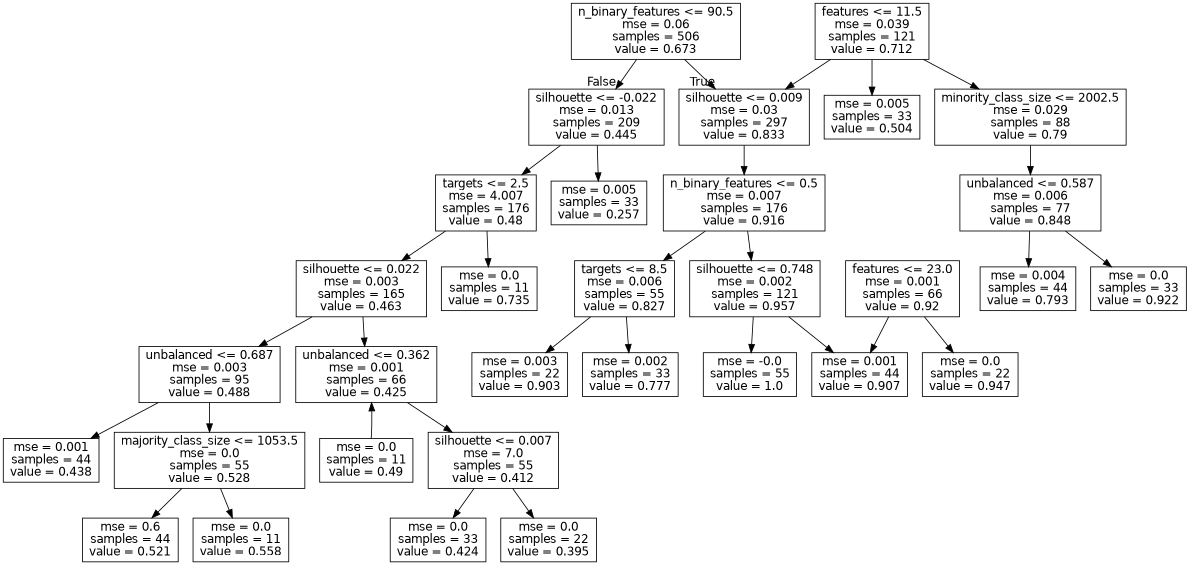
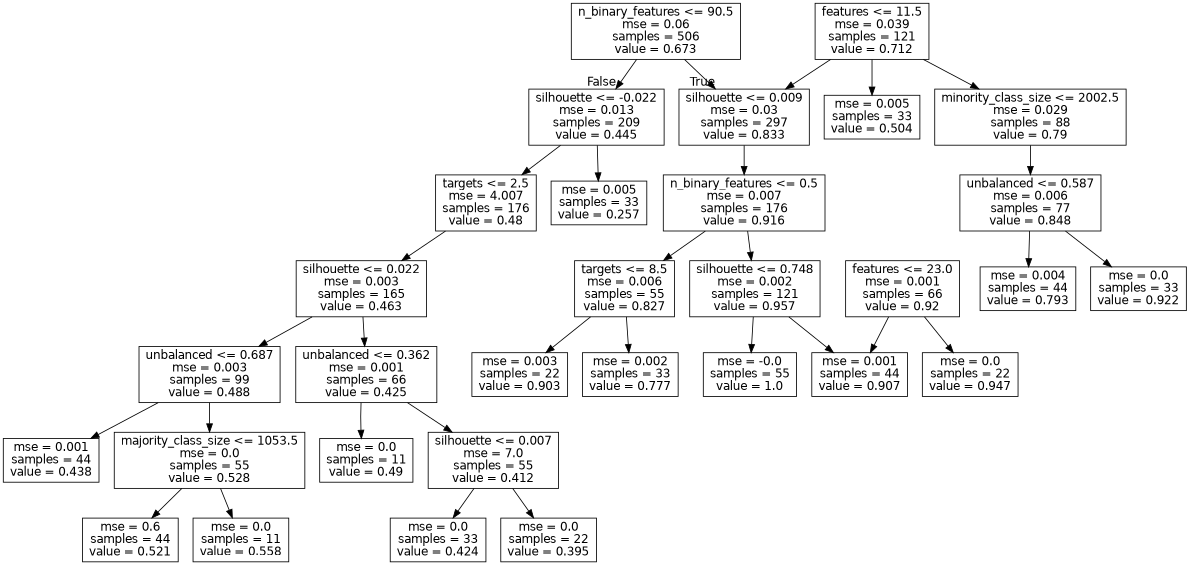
  digraph {
    fontname="DejaVu Sans"
    node [fontname="DejaVu Sans" shape=box]
    edge [fontname="DejaVu Sans"]
    n1 [label="n_binary_features <= 90.5\nmse = 0.06\nsamples = 506\nvalue = 0.673"]
    n2 [label="silhouette <= 0.009\nmse = 0.03\nsamples = 297\nvalue = 0.833"]
    n3 [label="silhouette <= -0.022\nmse = 0.013\nsamples = 209\nvalue = 0.445"]
    n4 [label="n_binary_features <= 0.5\nmse = 0.007\nsamples = 176\nvalue = 0.916"]
    n5 [label="mse = 0.005\nsamples = 33\nvalue = 0.257"]
    n6 [label="targets <= 2.5\nmse = 4.007\nsamples = 176\nvalue = 0.48"]
    n7 [label="features <= 11.5\nmse = 0.039\nsamples = 121\nvalue = 0.712"]
    n8 [label="mse = 0.005\nsamples = 33\nvalue = 0.504"]
    n9 [label="minority_class_size <= 2002.5\nmse = 0.029\nsamples = 88\nvalue = 0.79"]
    n10 [label="silhouette <= 0.748\nmse = 0.002\nsamples = 121\nvalue = 0.957"]
    n11 [label="targets <= 8.5\nmse = 0.006\nsamples = 55\nvalue = 0.827"]
    n12 [label="unbalanced <= 0.587\nmse = 0.006\nsamples = 77\nvalue = 0.848"]
    n13 [label="mse = 0.0\nsamples = 33\nvalue = 0.922"]
    n14 [label="mse = 0.004\nsamples = 44\nvalue = 0.793"]
    n15 [label="mse = -0.0\nsamples = 55\nvalue = 1.0"]
    n16 [label="mse = 0.001\nsamples = 44\nvalue = 0.907"]
    n17 [label="mse = 0.002\nsamples = 33\nvalue = 0.777"]
    n18 [label="mse = 0.003\nsamples = 22\nvalue = 0.903"]
    n19 [label="features <= 23.0\nmse = 0.001\nsamples = 66\nvalue = 0.92"]
    n20 [label="mse = 0.0\nsamples = 22\nvalue = 0.947"]
-   n21 [label="mse = 0.0\nsamples = 11\nvalue = 0.735"]
    n22 [label="silhouette <= 0.022\nmse = 0.003\nsamples = 165\nvalue = 0.463"]
    n23 [label="unbalanced <= 0.362\nmse = 0.001\nsamples = 66\nvalue = 0.425"]
-   n24 [label="unbalanced <= 0.687\nmse = 0.003\nsamples = 95\nvalue = 0.488"]
+   n24 [label="unbalanced <= 0.687\nmse = 0.003\nsamples = 99\nvalue = 0.488"]
    n25 [label="mse = 0.0\nsamples = 11\nvalue = 0.49"]
    n26 [label="silhouette <= 0.007\nmse = 7.0\nsamples = 55\nvalue = 0.412"]
    n27 [label="mse = 0.001\nsamples = 44\nvalue = 0.438"]
    n28 [label="majority_class_size <= 1053.5\nmse = 0.0\nsamples = 55\nvalue = 0.528"]
    n29 [label="mse = 0.0\nsamples = 33\nvalue = 0.424"]
    n30 [label="mse = 0.0\nsamples = 22\nvalue = 0.395"]
    n31 [label="mse = 0.6\nsamples = 44\nvalue = 0.521"]
    n32 [label="mse = 0.0\nsamples = 11\nvalue = 0.558"]
    n1 -> n2 [headlabel=True labelangle=45 labeldistance=2.5]
    n1 -> n3 [headlabel=False labelangle=-45 labeldistance=2.5]
    n2 -> n4
    n3 -> n5
    n3 -> n6
    n4 -> n10
    n4 -> n11
-   n6 -> n21
    n6 -> n22
    n7 -> n2
    n7 -> n8
    n7 -> n9
    n9 -> n12
    n10 -> n15
    n10 -> n16
    n11 -> n17
    n11 -> n18
    n12 -> n13
    n12 -> n14
    n19 -> n16
    n19 -> n20
    n22 -> n23
    n22 -> n24
-   n25 -> n23
+   n23 -> n25
    n23 -> n26
    n24 -> n27
    n24 -> n28
    n26 -> n29
    n26 -> n30
    n28 -> n31
    n28 -> n32
  }
